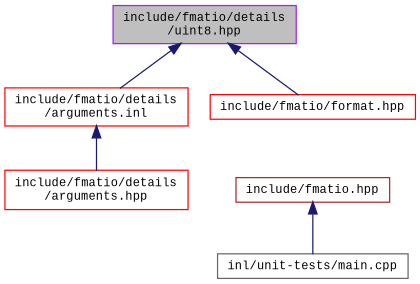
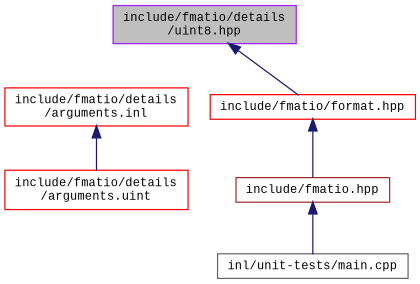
  digraph {
    fontname="Liberation Mono"
    node [color=red fillcolor=white fontname="Liberation Mono" fontsize=10 shape=record style=filled]
    edge [color=midnightblue dir=back fontname="Liberation Mono" fontsize=10 labelfontname=Helvetica labelfontsize=10 style=solid]
    n1 [color=purple fillcolor=grey75 fontcolor=black height=0.2 label="include/fmatio/details\l/uint8.hpp" width=0.4]
    n2 [height=0.2 label="include/fmatio/details\l/arguments.inl" width=0.4]
    n3 [height=0.2 label="include/fmatio/format.hpp" width=0.4]
-   n4 [height=0.2 label="include/fmatio/details\l/arguments.hpp" width=0.4]
+   n4 [height=0.2 label="include/fmatio/details\l/arguments.uint" width=0.4]
    n5 [color=brown height=0.2 label="include/fmatio.hpp" width=0.4]
    n6 [color=gray40 height=0.2 label="inl/unit-tests/main.cpp" width=0.4]
-   n1 -> n2
    n1 -> n3
    n2 -> n4
+   n3 -> n5
    n5 -> n6
  }
